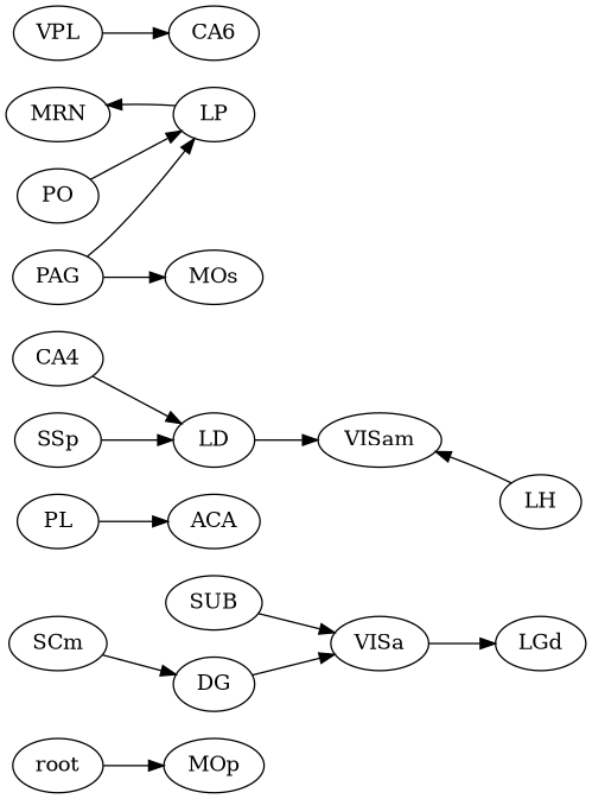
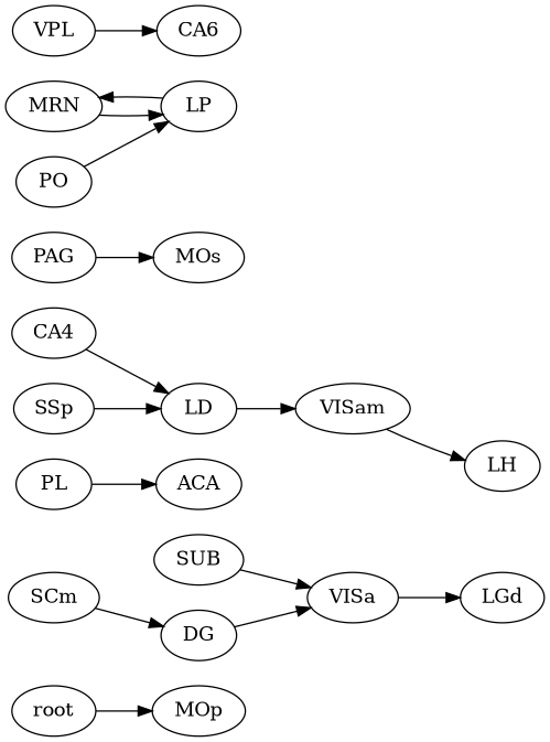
  strict digraph {
    rankdir=LR
    node [region=thalamus]
    MOp [region="non-visual cortex"]
    root [region=""]
    DG [region=hippocampal]
    VISa [region="visual cortex"]
    LGd
    PL [region="non-visual cortex"]
    ACA [region="non-visual cortex"]
    n8 [label=CA4 region=hippocampal]
    LD
    VISam [region="visual cortex"]
    LH
    SCm [region=midbrain]
    MRN [region=midbrain]
    LP
    PAG [region=midbrain]
    MOs [region="non-visual cortex"]
    SUB [region=hippocampal]
    SSp [region="non-visual cortex"]
    PO
    n20 [label=CA6 region=hippocampal]
    VPL
    root -> MOp [weight=8.226813849366732]
    DG -> VISa [weight=2.4352020746625453]
    VISa -> LGd [weight=6.988032179150246]
    PL -> ACA [weight=-3.6809954229337665]
    n8 -> LD [weight=-5.530648599682589]
    LD -> VISam [weight=14.208207145755773]
-   LH -> VISam [weight=-8.424609434281907]
+   VISam -> LH [weight=-8.424609434281907]
    SCm -> DG [weight=-5.297990682333356]
-   PAG -> LP [weight=7.336885201401533]
+   MRN -> LP [weight=7.336885201401533]
    LP -> MRN [weight=11.511361065247733]
    PAG -> MOs [weight=3.6029520583305334]
    SUB -> VISa [weight=2.5908094570824973]
    SSp -> LD [weight=13.842064727232179]
    PO -> LP [weight=2.45391111502699]
    VPL -> n20 [weight=-5.92522100616514]
  }
